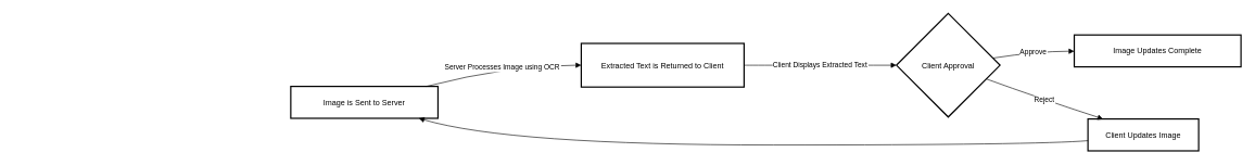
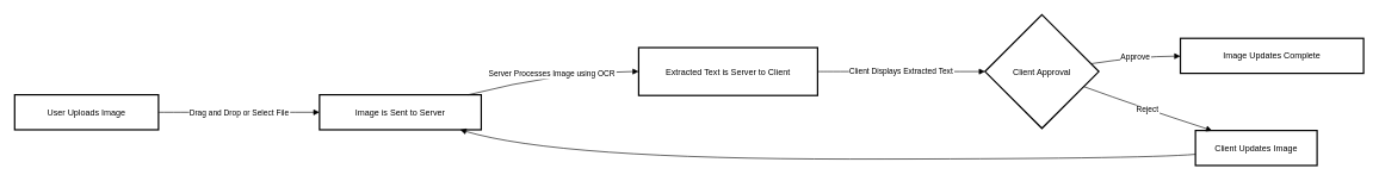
  <mxCell id="0" />
  <mxCell id="1" parent="0" />
+ <mxCell id="2" value="User Uploads Image" style="whiteSpace=wrap;strokeWidth=2;" vertex="1" parent="1"><mxGeometry x="20" y="132" width="201" height="49" as="geometry" /></mxCell>
  <mxCell id="3" value="Image is Sent to Server" style="whiteSpace=wrap;strokeWidth=2;" vertex="1" parent="1"><mxGeometry x="446" y="132" width="226" height="49" as="geometry" /></mxCell>
- <mxCell id="4" value="Extracted Text is Returned to Client" style="whiteSpace=wrap;strokeWidth=2;" vertex="1" parent="1"><mxGeometry x="892" y="66" width="250" height="67" as="geometry" /></mxCell>
+ <mxCell id="4" value="Extracted Text is Server to Client" style="whiteSpace=wrap;strokeWidth=2;" vertex="1" parent="1"><mxGeometry x="892" y="66" width="250" height="67" as="geometry" /></mxCell>
  <mxCell id="5" value="Client Approval" style="rhombus;strokeWidth=2;whiteSpace=wrap;" vertex="1" parent="1"><mxGeometry x="1376" y="20" width="159" height="159" as="geometry" /></mxCell>
  <mxCell id="6" value="Image Updates Complete" style="whiteSpace=wrap;strokeWidth=2;" vertex="1" parent="1"><mxGeometry x="1649" y="53" width="256" height="49" as="geometry" /></mxCell>
  <mxCell id="7" value="Client Updates Image" style="whiteSpace=wrap;strokeWidth=2;" vertex="1" parent="1"><mxGeometry x="1670" y="182" width="170" height="49" as="geometry" /></mxCell>
+ <mxCell id="8" value="Drag and Drop or Select File" style="curved=1;startArrow=none;endArrow=block;exitX=1;exitY=0.5;entryX=0;entryY=0.5;" edge="1" parent="1" source="2" target="3"><mxGeometry relative="1" as="geometry"><Array as="points" /></mxGeometry></mxCell>
  <mxCell id="9" value="Server Processes Image using OCR" style="curved=1;startArrow=none;endArrow=block;exitX=0.92;exitY=0;entryX=0;entryY=0.5;" edge="1" parent="1" source="3" target="4"><mxGeometry relative="1" as="geometry"><Array as="points"><mxPoint x="782" y="99" /></Array></mxGeometry></mxCell>
  <mxCell id="10" value="Client Displays Extracted Text" style="curved=1;startArrow=none;endArrow=block;exitX=1;exitY=0.5;entryX=0;entryY=0.5;" edge="1" parent="1" source="4" target="5"><mxGeometry relative="1" as="geometry"><Array as="points" /></mxGeometry></mxCell>
  <mxCell id="11" value="Approve" style="curved=1;startArrow=none;endArrow=block;exitX=1;exitY=0.42;entryX=0;entryY=0.51;" edge="1" parent="1" source="5" target="6"><mxGeometry relative="1" as="geometry"><Array as="points"><mxPoint x="1592" y="78" /></Array></mxGeometry></mxCell>
  <mxCell id="12" value="Reject" style="curved=1;startArrow=none;endArrow=block;exitX=1;exitY=0.68;entryX=0.13;entryY=-0.01;" edge="1" parent="1" source="5" target="7"><mxGeometry relative="1" as="geometry"><Array as="points"><mxPoint x="1592" y="149" /></Array></mxGeometry></mxCell>
  <mxCell id="13" value="" style="curved=1;startArrow=none;endArrow=block;exitX=0;exitY=0.68;entryX=0.87;entryY=1;" edge="1" parent="1" source="7" target="3"><mxGeometry relative="1" as="geometry"><Array as="points"><mxPoint x="1592" y="222" /><mxPoint x="782" y="222" /></Array></mxGeometry></mxCell>
